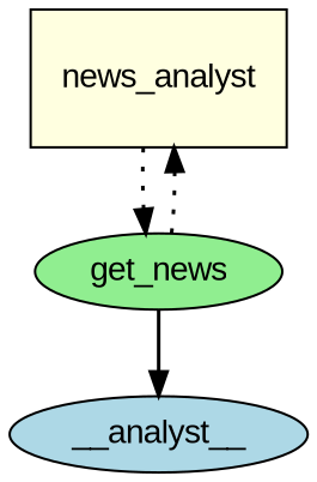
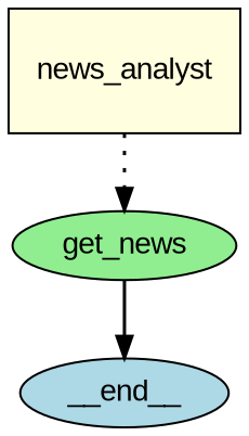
  digraph {
    splines=true
    node [fontname=Arial shape=ellipse style=filled]
    edge [penwidth=1.5 style=dotted]
    n1 [fillcolor=lightyellow height=0.8 label=news_analyst shape=box width=1.5]
    n2 [fillcolor=lightgreen height=0.3 label=get_news width=0.5]
-   n3 [fillcolor=lightblue height=0.3 label=__analyst__ width=0.5]
+   n3 [fillcolor=lightblue height=0.3 label=__end__ width=0.5]
    n1 -> n2
-   n2 -> n1
    n2 -> n3 [style=""]
  }
